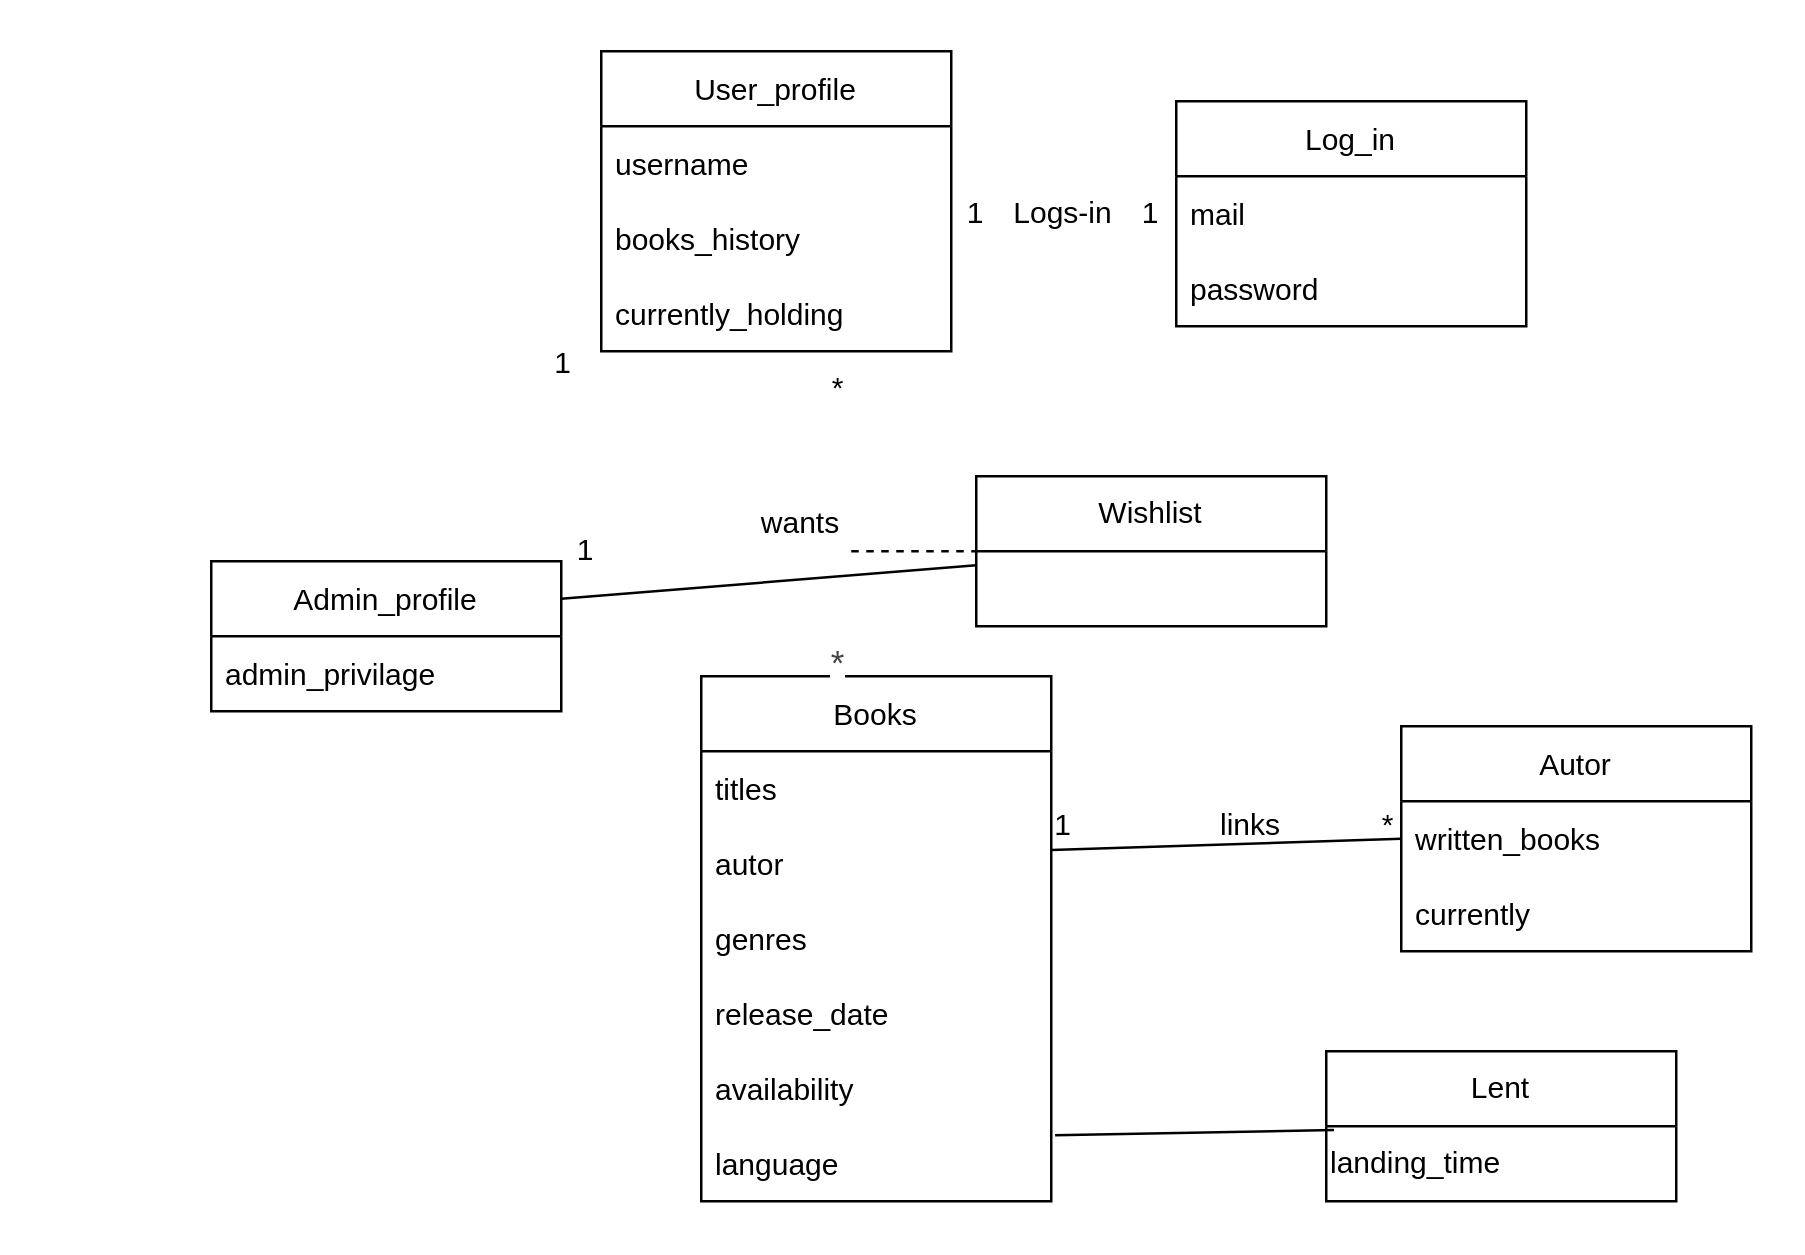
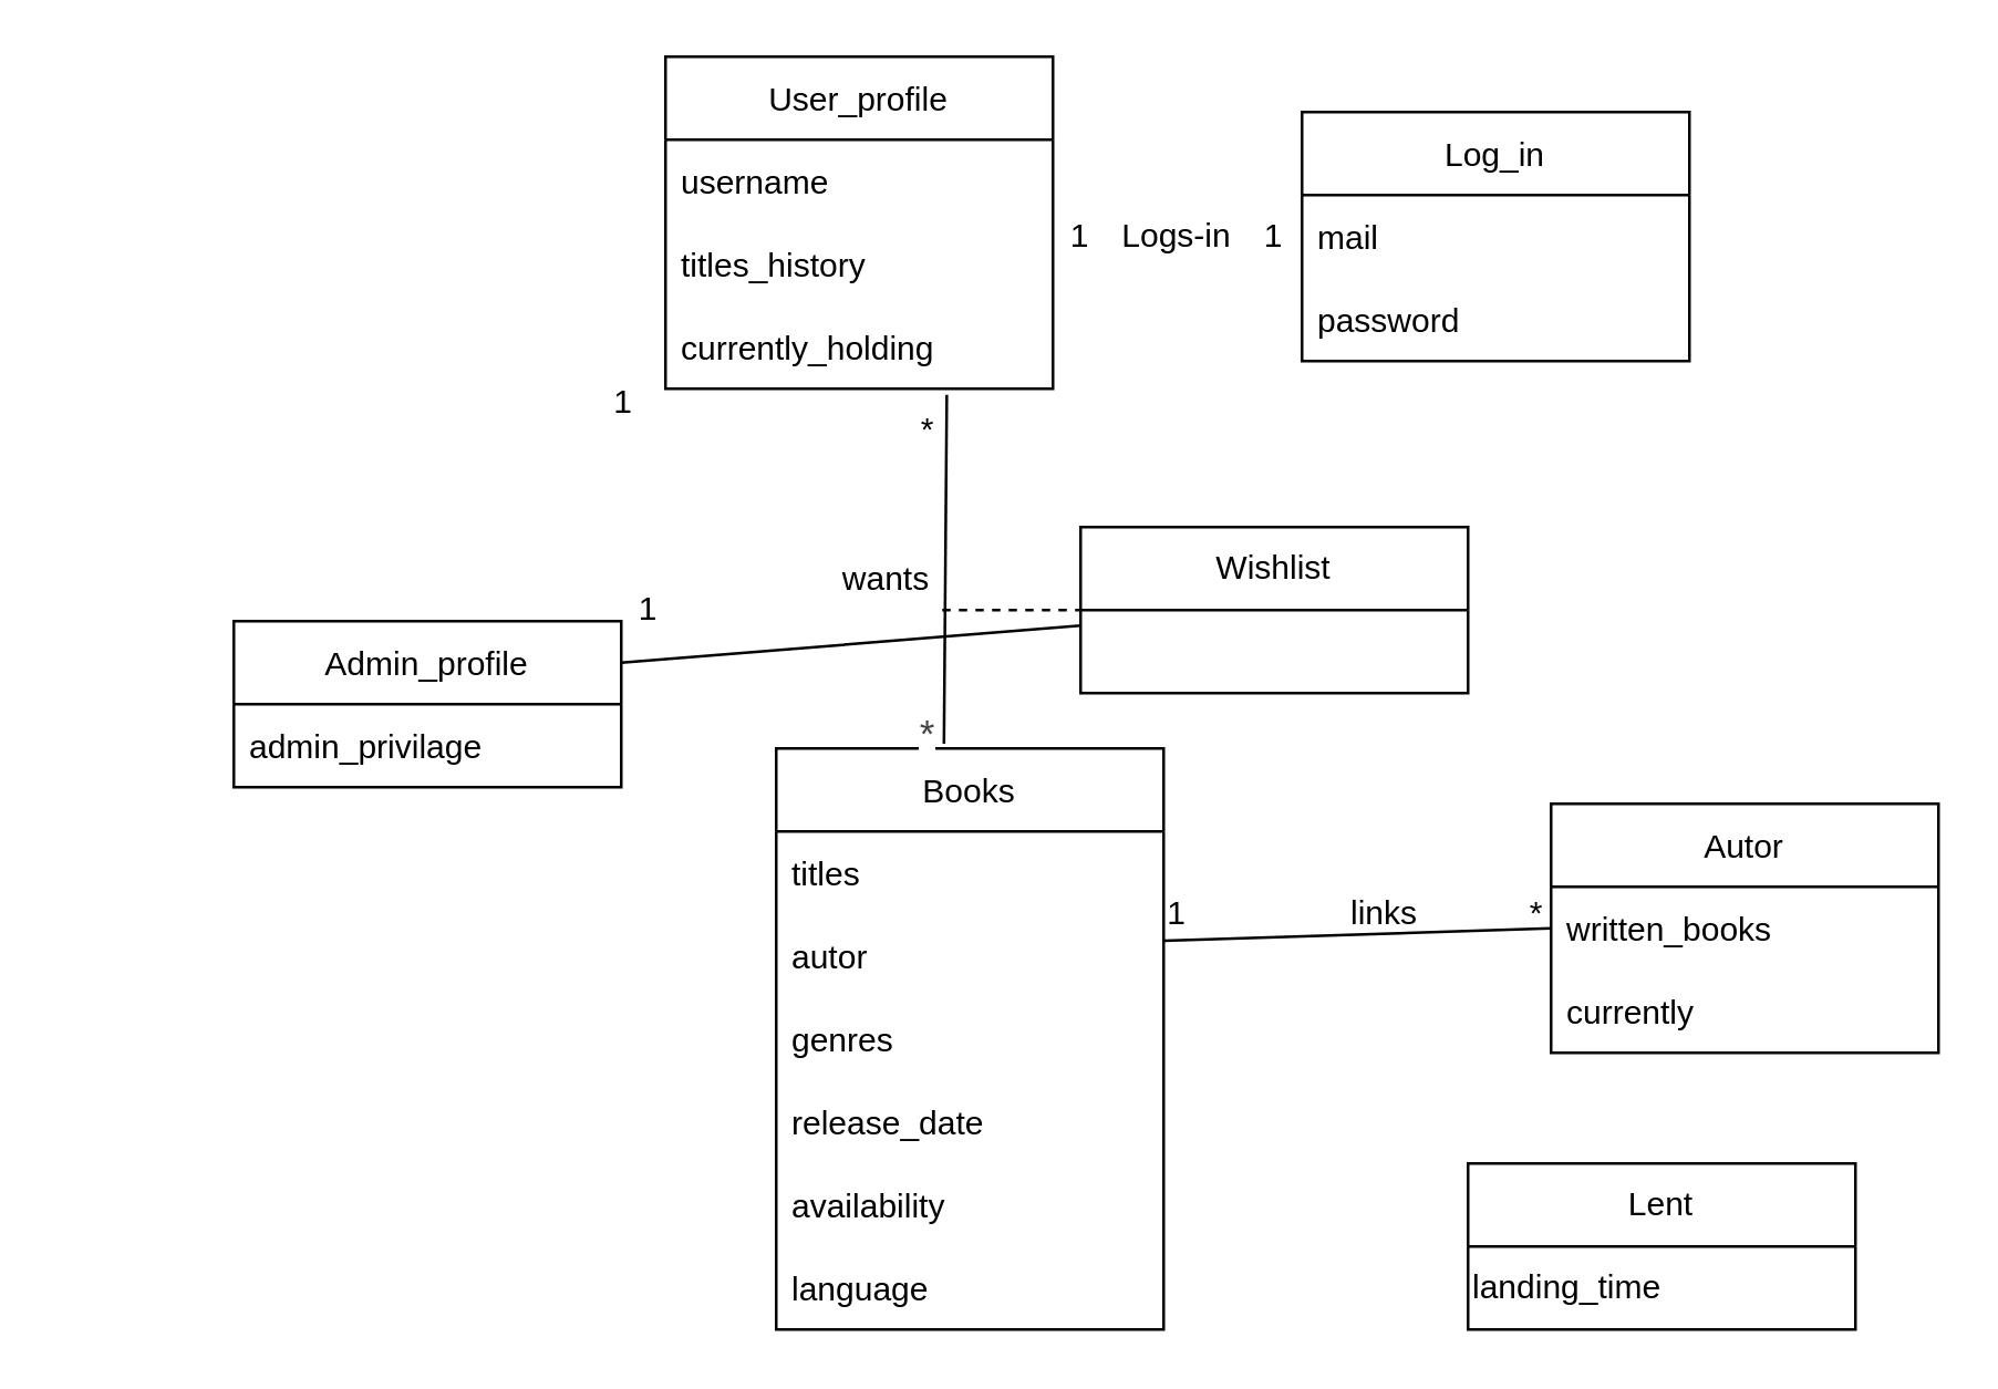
  <mxCell id="0" />
  <mxCell id="1" parent="0" />
  <mxCell id="2" value="User_profile" style="swimlane;fontStyle=0;childLayout=stackLayout;horizontal=1;startSize=30;horizontalStack=0;resizeParent=1;resizeParentMax=0;resizeLast=0;collapsible=1;marginBottom=0;" parent="1" vertex="1"><mxGeometry x="240" y="20" width="140" height="120" as="geometry" /></mxCell>
  <mxCell id="3" value="username" style="text;strokeColor=none;fillColor=none;align=left;verticalAlign=middle;spacingLeft=4;spacingRight=4;overflow=hidden;points=[[0,0.5],[1,0.5]];portConstraint=eastwest;rotatable=0;" parent="2" vertex="1"><mxGeometry y="30" width="140" height="30" as="geometry" /></mxCell>
- <mxCell id="4" value="books_history" style="text;strokeColor=none;fillColor=none;align=left;verticalAlign=middle;spacingLeft=4;spacingRight=4;overflow=hidden;points=[[0,0.5],[1,0.5]];portConstraint=eastwest;rotatable=0;" parent="2" vertex="1"><mxGeometry y="60" width="140" height="30" as="geometry" /></mxCell>
+ <mxCell id="4" value="titles_history" style="text;strokeColor=none;fillColor=none;align=left;verticalAlign=middle;spacingLeft=4;spacingRight=4;overflow=hidden;points=[[0,0.5],[1,0.5]];portConstraint=eastwest;rotatable=0;" parent="2" vertex="1"><mxGeometry y="60" width="140" height="30" as="geometry" /></mxCell>
  <mxCell id="5" value="currently_holding" style="text;strokeColor=none;fillColor=none;align=left;verticalAlign=middle;spacingLeft=4;spacingRight=4;overflow=hidden;points=[[0,0.5],[1,0.5]];portConstraint=eastwest;rotatable=0;" parent="2" vertex="1"><mxGeometry y="90" width="140" height="30" as="geometry" /></mxCell>
  <mxCell id="6" value="Log_in" style="swimlane;fontStyle=0;childLayout=stackLayout;horizontal=1;startSize=30;horizontalStack=0;resizeParent=1;resizeParentMax=0;resizeLast=0;collapsible=1;marginBottom=0;" parent="1" vertex="1"><mxGeometry x="470" y="40" width="140" height="90" as="geometry" /></mxCell>
  <mxCell id="7" value="mail" style="text;strokeColor=none;fillColor=none;align=left;verticalAlign=middle;spacingLeft=4;spacingRight=4;overflow=hidden;points=[[0,0.5],[1,0.5]];portConstraint=eastwest;rotatable=0;" parent="6" vertex="1"><mxGeometry y="30" width="140" height="30" as="geometry" /></mxCell>
  <mxCell id="8" value="password" style="text;strokeColor=none;fillColor=none;align=left;verticalAlign=middle;spacingLeft=4;spacingRight=4;overflow=hidden;points=[[0,0.5],[1,0.5]];portConstraint=eastwest;rotatable=0;" parent="6" vertex="1"><mxGeometry y="60" width="140" height="30" as="geometry" /></mxCell>
  <mxCell id="9" value="Autor" style="swimlane;fontStyle=0;childLayout=stackLayout;horizontal=1;startSize=30;horizontalStack=0;resizeParent=1;resizeParentMax=0;resizeLast=0;collapsible=1;marginBottom=0;" parent="1" vertex="1"><mxGeometry x="560" y="290" width="140" height="90" as="geometry" /></mxCell>
  <mxCell id="10" value="written_books" style="text;strokeColor=none;fillColor=none;align=left;verticalAlign=middle;spacingLeft=4;spacingRight=4;overflow=hidden;points=[[0,0.5],[1,0.5]];portConstraint=eastwest;rotatable=0;" parent="9" vertex="1"><mxGeometry y="30" width="140" height="30" as="geometry" /></mxCell>
  <mxCell id="11" value="currently" style="text;strokeColor=none;fillColor=none;align=left;verticalAlign=middle;spacingLeft=4;spacingRight=4;overflow=hidden;points=[[0,0.5],[1,0.5]];portConstraint=eastwest;rotatable=0;" parent="9" vertex="1"><mxGeometry y="60" width="140" height="30" as="geometry" /></mxCell>
  <mxCell id="12" value="Books" style="swimlane;fontStyle=0;childLayout=stackLayout;horizontal=1;startSize=30;horizontalStack=0;resizeParent=1;resizeParentMax=0;resizeLast=0;collapsible=1;marginBottom=0;" parent="1" vertex="1"><mxGeometry x="280" y="270" width="140" height="210" as="geometry" /></mxCell>
  <mxCell id="13" value="titles" style="text;strokeColor=none;fillColor=none;align=left;verticalAlign=middle;spacingLeft=4;spacingRight=4;overflow=hidden;points=[[0,0.5],[1,0.5]];portConstraint=eastwest;rotatable=0;" parent="12" vertex="1"><mxGeometry y="30" width="140" height="30" as="geometry" /></mxCell>
  <mxCell id="14" value="autor" style="text;strokeColor=none;fillColor=none;align=left;verticalAlign=middle;spacingLeft=4;spacingRight=4;overflow=hidden;points=[[0,0.5],[1,0.5]];portConstraint=eastwest;rotatable=0;" parent="12" vertex="1"><mxGeometry y="60" width="140" height="30" as="geometry" /></mxCell>
  <mxCell id="15" value="genres" style="text;strokeColor=none;fillColor=none;align=left;verticalAlign=middle;spacingLeft=4;spacingRight=4;overflow=hidden;points=[[0,0.5],[1,0.5]];portConstraint=eastwest;rotatable=0;" parent="12" vertex="1"><mxGeometry y="90" width="140" height="30" as="geometry" /></mxCell>
  <mxCell id="16" value="release_date" style="text;strokeColor=none;fillColor=none;align=left;verticalAlign=middle;spacingLeft=4;spacingRight=4;overflow=hidden;points=[[0,0.5],[1,0.5]];portConstraint=eastwest;rotatable=0;" parent="12" vertex="1"><mxGeometry y="120" width="140" height="30" as="geometry" /></mxCell>
  <mxCell id="17" value="availability" style="text;strokeColor=none;fillColor=none;align=left;verticalAlign=middle;spacingLeft=4;spacingRight=4;overflow=hidden;points=[[0,0.5],[1,0.5]];portConstraint=eastwest;rotatable=0;" parent="12" vertex="1"><mxGeometry y="150" width="140" height="30" as="geometry" /></mxCell>
  <mxCell id="18" value="language" style="text;strokeColor=none;fillColor=none;align=left;verticalAlign=middle;spacingLeft=4;spacingRight=4;overflow=hidden;points=[[0,0.5],[1,0.5]];portConstraint=eastwest;rotatable=0;" parent="12" vertex="1"><mxGeometry y="180" width="140" height="30" as="geometry" /></mxCell>
  <mxCell id="19" value="Admin_profile" style="swimlane;fontStyle=0;childLayout=stackLayout;horizontal=1;startSize=30;horizontalStack=0;resizeParent=1;resizeParentMax=0;resizeLast=0;collapsible=1;marginBottom=0;" parent="1" vertex="1"><mxGeometry x="84" y="224" width="140" height="60" as="geometry" /></mxCell>
  <mxCell id="20" value="admin_privilage" style="text;strokeColor=none;fillColor=none;align=left;verticalAlign=middle;spacingLeft=4;spacingRight=4;overflow=hidden;points=[[0,0.5],[1,0.5]];portConstraint=eastwest;rotatable=0;" parent="19" vertex="1"><mxGeometry y="30" width="140" height="30" as="geometry" /></mxCell>
  <mxCell id="21" value="Logs-in" style="text;html=1;strokeColor=none;fillColor=none;align=center;verticalAlign=middle;whiteSpace=wrap;rounded=0;" parent="1" vertex="1"><mxGeometry x="395" y="70" width="60" height="30" as="geometry" /></mxCell>
  <mxCell id="22" value="1" style="text;html=1;strokeColor=none;fillColor=none;align=center;verticalAlign=middle;whiteSpace=wrap;rounded=0;" parent="1" vertex="1"><mxGeometry x="360" y="70" width="60" height="30" as="geometry" /></mxCell>
  <mxCell id="23" value="1" style="text;html=1;strokeColor=none;fillColor=none;align=center;verticalAlign=middle;whiteSpace=wrap;rounded=0;" parent="1" vertex="1"><mxGeometry x="430" y="70" width="60" height="30" as="geometry" /></mxCell>
  <mxCell id="24" value="" style="endArrow=none;html=1;rounded=0;exitX=1;exitY=0.317;exitDx=0;exitDy=0;exitPerimeter=0;entryX=0;entryY=0.5;entryDx=0;entryDy=0;" parent="1" source="14" target="10" edge="1"><mxGeometry width="50" height="50" relative="1" as="geometry"><mxPoint x="550" y="420" as="sourcePoint" /><mxPoint x="600" y="370" as="targetPoint" /></mxGeometry></mxCell>
  <mxCell id="25" value="1" style="text;html=1;strokeColor=none;fillColor=none;align=center;verticalAlign=middle;whiteSpace=wrap;rounded=0;" parent="1" vertex="1"><mxGeometry x="420" y="320" width="10" height="20" as="geometry" /></mxCell>
  <mxCell id="26" value="*" style="text;html=1;strokeColor=none;fillColor=none;align=center;verticalAlign=middle;whiteSpace=wrap;rounded=0;" parent="1" vertex="1"><mxGeometry x="550" y="325" width="10" height="10" as="geometry" /></mxCell>
  <mxCell id="27" value="&lt;span style=&quot;color: rgb(68 , 68 , 68) ; font-family: &amp;#34;helvetica&amp;#34; , &amp;#34;arial&amp;#34; , sans-serif ; font-size: 14px ; background-color: rgb(255 , 255 , 255)&quot;&gt;*&lt;/span&gt;" style="text;html=1;strokeColor=none;fillColor=none;align=center;verticalAlign=middle;whiteSpace=wrap;rounded=0;" parent="1" vertex="1"><mxGeometry x="330" y="260" width="10" height="10" as="geometry" /></mxCell>
  <mxCell id="28" value="links" style="text;html=1;strokeColor=none;fillColor=none;align=center;verticalAlign=middle;whiteSpace=wrap;rounded=0;" parent="1" vertex="1"><mxGeometry x="490" y="325" width="20" height="10" as="geometry" /></mxCell>
  <mxCell id="29" style="edgeStyle=orthogonalEdgeStyle;rounded=0;orthogonalLoop=1;jettySize=auto;html=1;exitX=0.5;exitY=1;exitDx=0;exitDy=0;" parent="1" edge="1"><mxGeometry relative="1" as="geometry"><mxPoint x="20" y="160" as="sourcePoint" /><mxPoint x="20" y="160" as="targetPoint" /></mxGeometry></mxCell>
  <mxCell id="30" value="" style="endArrow=none;html=1;rounded=0;exitX=1;exitY=0.25;exitDx=0;exitDy=0;" parent="1" source="19" target="33" edge="1"><mxGeometry width="50" height="50" relative="1" as="geometry"><mxPoint x="79.996" y="40" as="sourcePoint" /><mxPoint x="139.72" y="-50.51" as="targetPoint" /></mxGeometry></mxCell>
  <mxCell id="31" value="1" style="text;html=1;strokeColor=none;fillColor=none;align=center;verticalAlign=middle;whiteSpace=wrap;rounded=0;" parent="1" vertex="1"><mxGeometry x="224" y="210" width="20" height="20" as="geometry" /></mxCell>
  <mxCell id="32" value="1" style="text;html=1;strokeColor=none;fillColor=none;align=center;verticalAlign=middle;whiteSpace=wrap;rounded=0;" parent="1" vertex="1"><mxGeometry x="195" y="130" width="60" height="30" as="geometry" /></mxCell>
  <mxCell id="33" value="Wishlist" style="swimlane;fontStyle=0;childLayout=stackLayout;horizontal=1;startSize=30;horizontalStack=0;resizeParent=1;resizeParentMax=0;resizeLast=0;collapsible=1;marginBottom=0;whiteSpace=wrap;html=1;" parent="1" vertex="1"><mxGeometry x="390" y="190" width="140" height="60" as="geometry" /></mxCell>
+ <mxCell id="34" value="" style="endArrow=none;html=1;rounded=0;entryX=0.433;entryY=-0.008;entryDx=0;entryDy=0;entryPerimeter=0;exitX=0.726;exitY=1.072;exitDx=0;exitDy=0;exitPerimeter=0;" parent="1" source="5" target="12" edge="1"><mxGeometry width="50" height="50" relative="1" as="geometry"><mxPoint x="340" y="170" as="sourcePoint" /><mxPoint x="370" y="220" as="targetPoint" /></mxGeometry></mxCell>
  <mxCell id="35" value="" style="endArrow=none;dashed=1;html=1;rounded=0;" edge="1" parent="1"><mxGeometry width="50" height="50" relative="1" as="geometry"><mxPoint x="340" y="220" as="sourcePoint" /><mxPoint x="390" y="220" as="targetPoint" /></mxGeometry></mxCell>
  <mxCell id="36" value="*" style="text;html=1;strokeColor=none;fillColor=none;align=center;verticalAlign=middle;whiteSpace=wrap;rounded=0;" parent="1" vertex="1"><mxGeometry x="330" y="150" width="10" height="10" as="geometry" /></mxCell>
  <mxCell id="37" value="Lent" style="swimlane;fontStyle=0;childLayout=stackLayout;horizontal=1;startSize=30;horizontalStack=0;resizeParent=1;resizeParentMax=0;resizeLast=0;collapsible=1;marginBottom=0;whiteSpace=wrap;html=1;" vertex="1" parent="1"><mxGeometry x="530" y="420" width="140" height="60" as="geometry" /></mxCell>
  <mxCell id="38" value="landing_time" style="text;html=1;align=left;verticalAlign=middle;resizable=0;points=[];autosize=1;strokeColor=none;fillColor=none;" vertex="1" parent="37"><mxGeometry y="30" width="140" height="30" as="geometry" /></mxCell>
- <mxCell id="39" value="" style="endArrow=none;html=1;rounded=0;entryX=1.011;entryY=0.121;entryDx=0;entryDy=0;entryPerimeter=0;exitX=0.022;exitY=0.051;exitDx=0;exitDy=0;exitPerimeter=0;" edge="1" parent="1" source="38" target="18"><mxGeometry width="50" height="50" relative="1" as="geometry"><mxPoint x="590" y="560" as="sourcePoint" /><mxPoint x="640" y="510" as="targetPoint" /></mxGeometry></mxCell>
  <mxCell id="40" value="wants" style="text;html=1;strokeColor=none;fillColor=none;align=center;verticalAlign=middle;whiteSpace=wrap;rounded=0;" vertex="1" parent="1"><mxGeometry x="290" y="194" width="60" height="30" as="geometry" /></mxCell>
